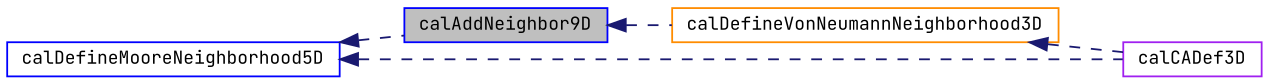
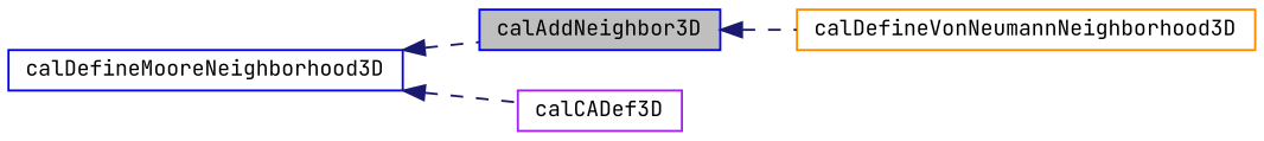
  digraph {
    fontname="JetBrains Mono"
    rankdir=LR
    node [color=blue fillcolor=white fontname="JetBrains Mono" fontsize=10 shape=record style=filled]
    edge [color=midnightblue dir=back fontname="JetBrains Mono" fontsize=10 labelfontname=Helvetica labelfontsize=10 style=dashed]
-   n1 [fillcolor=grey75 fontcolor=black height=0.2 label=calAddNeighbor9D width=0.4]
+   n1 [fillcolor=grey75 fontcolor=black height=0.2 label=calAddNeighbor3D width=0.4]
    n2 [color=darkorange height=0.2 label=calDefineVonNeumannNeighborhood3D width=0.4]
    n3 [color=purple height=0.2 label=calCADef3D width=0.4]
-   n4 [height=0.2 label=calDefineMooreNeighborhood5D width=0.4]
+   n4 [height=0.2 label=calDefineMooreNeighborhood3D width=0.4]
    n1 -> n2
-   n2 -> n3
    n4 -> n1
    n4 -> n3
  }
